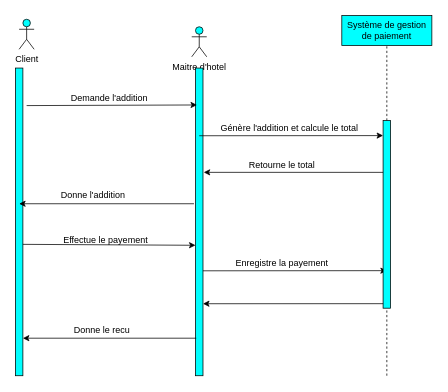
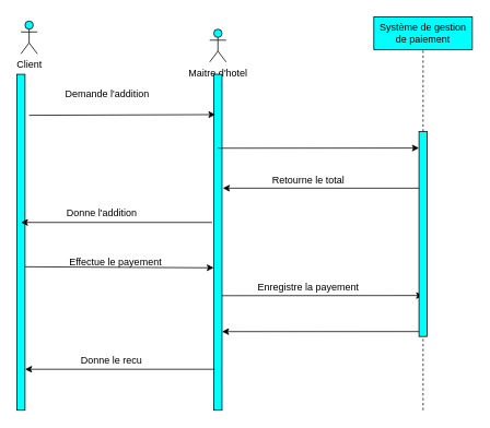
  <mxCell id="0" />
  <mxCell id="1" parent="0" />
  <mxCell id="2" value="Client" style="shape=umlActor;verticalLabelPosition=bottom;verticalAlign=top;html=1;outlineConnect=0;fillColor=#00FFFF;" vertex="1" parent="1"><mxGeometry x="25" y="25" width="20" height="40" as="geometry" /></mxCell>
  <mxCell id="3" value="Maitre d'hotel" style="shape=umlActor;verticalLabelPosition=bottom;verticalAlign=top;html=1;outlineConnect=0;fillColor=#00FFFF;" vertex="1" parent="1"><mxGeometry x="255" y="35" width="20" height="40" as="geometry" /></mxCell>
  <mxCell id="4" value="Système de gestion de paiement" style="rounded=0;whiteSpace=wrap;html=1;fillColor=#00FFFF;" vertex="1" parent="1"><mxGeometry x="455" y="20" width="120" height="40" as="geometry" /></mxCell>
  <mxCell id="5" value="" style="rounded=0;whiteSpace=wrap;html=1;fillColor=#00FFFF;" vertex="1" parent="1"><mxGeometry x="20" y="90" width="10" height="410" as="geometry" /></mxCell>
  <mxCell id="6" value="" style="rounded=0;whiteSpace=wrap;html=1;fillColor=#00FFFF;" vertex="1" parent="1"><mxGeometry x="260" y="90" width="10" height="410" as="geometry" /></mxCell>
  <mxCell id="7" value="" style="endArrow=none;dashed=1;html=1;entryX=0.5;entryY=1;entryDx=0;entryDy=0;" edge="1" parent="1" source="23" target="4"><mxGeometry width="50" height="50" relative="1" as="geometry"><mxPoint x="515" y="500" as="sourcePoint" /><mxPoint x="495" y="150" as="targetPoint" /></mxGeometry></mxCell>
  <mxCell id="8" value="" style="endArrow=classic;html=1;exitX=1.5;exitY=0.122;exitDx=0;exitDy=0;exitPerimeter=0;entryX=0.2;entryY=0.12;entryDx=0;entryDy=0;entryPerimeter=0;" edge="1" parent="1" source="5" target="6"><mxGeometry width="50" height="50" relative="1" as="geometry"><mxPoint x="65" y="170" as="sourcePoint" /><mxPoint x="115" y="120" as="targetPoint" /></mxGeometry></mxCell>
- <mxCell id="9" value="Demande l'addition" style="text;html=1;align=center;verticalAlign=middle;resizable=0;points=[];autosize=1;" vertex="1" parent="1"><mxGeometry x="85" y="120" width="120" height="20" as="geometry" /></mxCell>
+ <mxCell id="9" value="Demande l'addition" style="text;html=1;align=center;verticalAlign=middle;resizable=0;points=[];autosize=1;" vertex="1" parent="1"><mxGeometry x="70" y="105" width="120" height="20" as="geometry" /></mxCell>
  <mxCell id="10" value="" style="endArrow=classic;html=1;exitX=0.5;exitY=0.22;exitDx=0;exitDy=0;exitPerimeter=0;entryX=0;entryY=0.08;entryDx=0;entryDy=0;entryPerimeter=0;" edge="1" parent="1" source="6" target="23"><mxGeometry width="50" height="50" relative="1" as="geometry"><mxPoint x="375" y="290" as="sourcePoint" /><mxPoint x="515" y="180" as="targetPoint" /></mxGeometry></mxCell>
- <mxCell id="11" value="Génère l'addition et calcule le total" style="text;html=1;align=center;verticalAlign=middle;resizable=0;points=[];autosize=1;" vertex="1" parent="1"><mxGeometry x="285" y="160" width="200" height="20" as="geometry" /></mxCell>
  <mxCell id="12" value="" style="endArrow=classic;html=1;entryX=1.1;entryY=0.339;entryDx=0;entryDy=0;entryPerimeter=0;" edge="1" parent="1" target="6"><mxGeometry width="50" height="50" relative="1" as="geometry"><mxPoint x="515" y="229" as="sourcePoint" /><mxPoint x="395" y="280" as="targetPoint" /></mxGeometry></mxCell>
  <mxCell id="13" value="Retourne le total" style="text;html=1;align=center;verticalAlign=middle;resizable=0;points=[];autosize=1;" vertex="1" parent="1"><mxGeometry x="325" y="210" width="100" height="20" as="geometry" /></mxCell>
  <mxCell id="14" value="" style="endArrow=classic;html=1;exitX=-0.2;exitY=0.441;exitDx=0;exitDy=0;exitPerimeter=0;entryX=0.5;entryY=0.441;entryDx=0;entryDy=0;entryPerimeter=0;" edge="1" parent="1" source="6" target="5"><mxGeometry width="50" height="50" relative="1" as="geometry"><mxPoint x="125" y="280" as="sourcePoint" /><mxPoint x="175" y="230" as="targetPoint" /></mxGeometry></mxCell>
  <mxCell id="15" value="Donne l'addition&amp;nbsp;" style="text;html=1;align=center;verticalAlign=middle;resizable=0;points=[];autosize=1;" vertex="1" parent="1"><mxGeometry x="75" y="250" width="100" height="20" as="geometry" /></mxCell>
  <mxCell id="16" value="" style="endArrow=classic;html=1;exitX=1;exitY=0.573;exitDx=0;exitDy=0;exitPerimeter=0;entryX=0;entryY=0.576;entryDx=0;entryDy=0;entryPerimeter=0;" edge="1" parent="1" source="5" target="6"><mxGeometry width="50" height="50" relative="1" as="geometry"><mxPoint x="65" y="380" as="sourcePoint" /><mxPoint x="255" y="325" as="targetPoint" /></mxGeometry></mxCell>
  <mxCell id="17" value="Effectue le payement" style="text;html=1;align=center;verticalAlign=middle;resizable=0;points=[];autosize=1;" vertex="1" parent="1"><mxGeometry x="75" y="310" width="130" height="20" as="geometry" /></mxCell>
  <mxCell id="18" value="" style="endArrow=classic;html=1;exitX=1;exitY=0.659;exitDx=0;exitDy=0;exitPerimeter=0;" edge="1" parent="1" source="6"><mxGeometry width="50" height="50" relative="1" as="geometry"><mxPoint x="305" y="420" as="sourcePoint" /><mxPoint x="515" y="360" as="targetPoint" /></mxGeometry></mxCell>
  <mxCell id="19" value="Enregistre la payement" style="text;html=1;align=center;verticalAlign=middle;resizable=0;points=[];autosize=1;" vertex="1" parent="1"><mxGeometry x="305" y="340" width="140" height="20" as="geometry" /></mxCell>
  <mxCell id="20" value="" style="endArrow=classic;html=1;entryX=1;entryY=0.766;entryDx=0;entryDy=0;entryPerimeter=0;" edge="1" parent="1" target="6"><mxGeometry width="50" height="50" relative="1" as="geometry"><mxPoint x="515" y="404" as="sourcePoint" /><mxPoint x="395" y="400" as="targetPoint" /></mxGeometry></mxCell>
  <mxCell id="21" value="" style="endArrow=classic;html=1;entryX=1;entryY=0.878;entryDx=0;entryDy=0;entryPerimeter=0;exitX=0.1;exitY=0.878;exitDx=0;exitDy=0;exitPerimeter=0;" edge="1" parent="1" source="6" target="5"><mxGeometry width="50" height="50" relative="1" as="geometry"><mxPoint x="135" y="480" as="sourcePoint" /><mxPoint x="185" y="430" as="targetPoint" /></mxGeometry></mxCell>
  <mxCell id="22" value="Donne le recu" style="text;html=1;align=center;verticalAlign=middle;resizable=0;points=[];autosize=1;" vertex="1" parent="1"><mxGeometry x="90" y="430" width="90" height="20" as="geometry" /></mxCell>
  <mxCell id="23" value="" style="rounded=0;whiteSpace=wrap;html=1;fillColor=#00FFFF;" vertex="1" parent="1"><mxGeometry x="510" y="160" width="10" height="250" as="geometry" /></mxCell>
  <mxCell id="24" value="" style="endArrow=none;dashed=1;html=1;entryX=0.5;entryY=1;entryDx=0;entryDy=0;" edge="1" parent="1" target="23"><mxGeometry width="50" height="50" relative="1" as="geometry"><mxPoint x="515" y="500" as="sourcePoint" /><mxPoint x="515" y="60" as="targetPoint" /></mxGeometry></mxCell>
